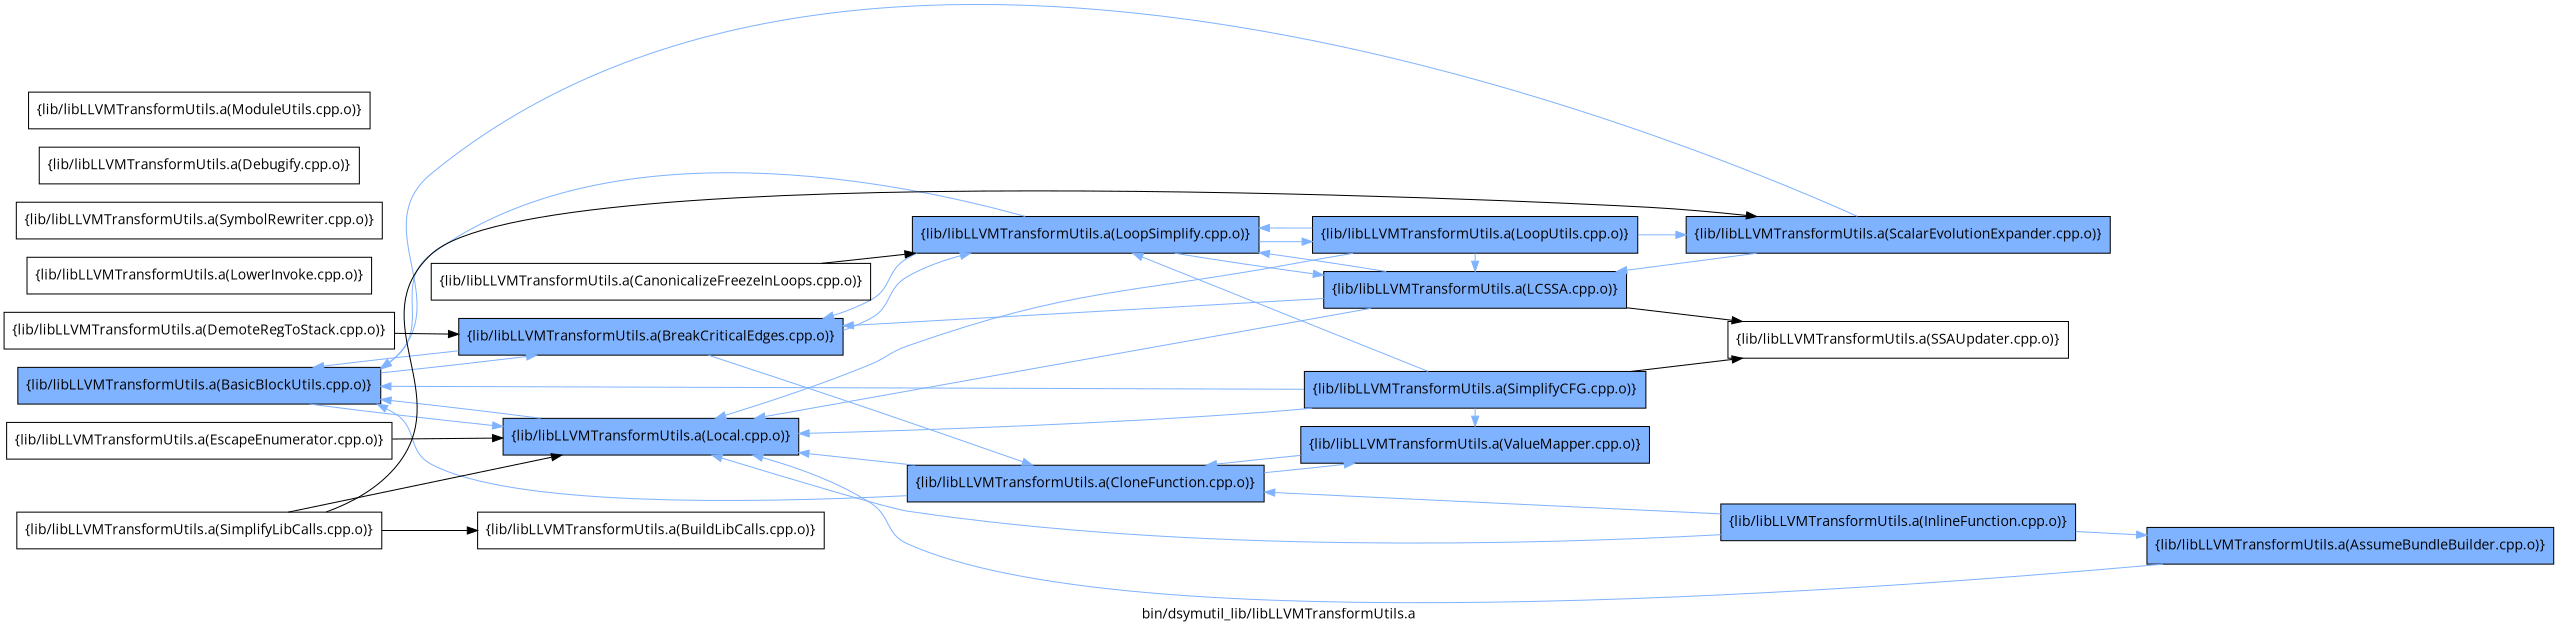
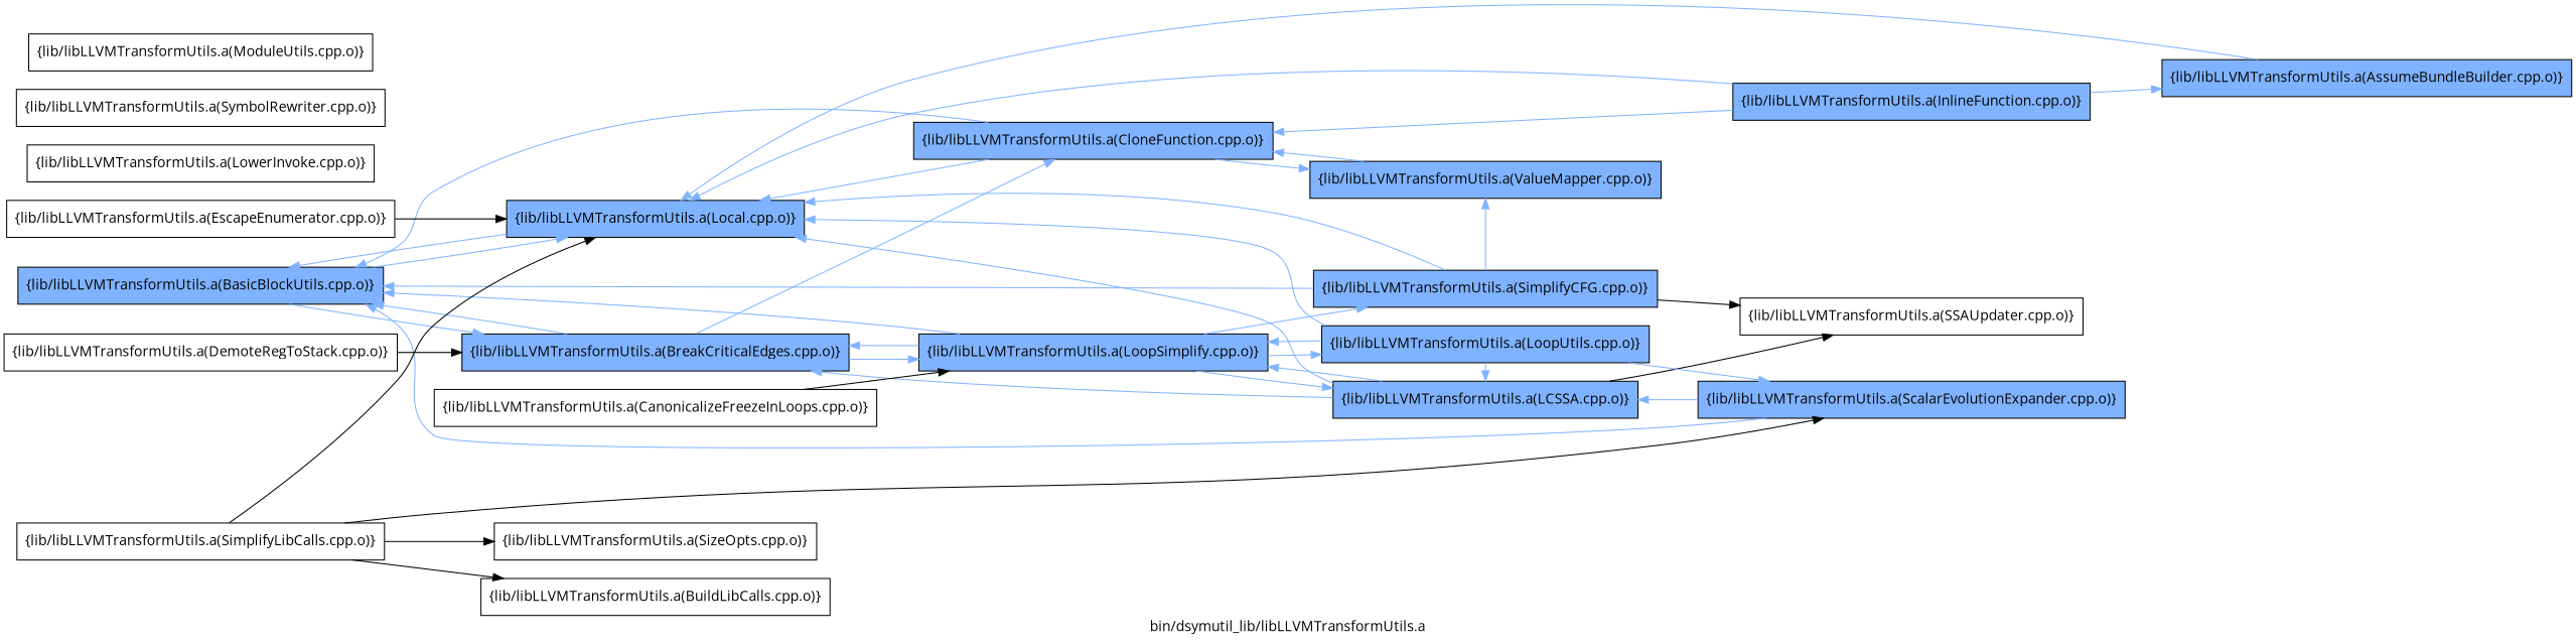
  digraph {
    fontname="Open Sans"
    label="bin/dsymutil_lib/libLLVMTransformUtils.a"
    rankdir=LR
    node [fillcolor="0.600000 0.5 1" fontname="Open Sans" group=1 shape=box style=filled]
    edge [color="0.600000 0.5 1" fontname="Open Sans"]
    n1 [label="{lib/libLLVMTransformUtils.a(BasicBlockUtils.cpp.o)}"]
    n2 [label="{lib/libLLVMTransformUtils.a(BreakCriticalEdges.cpp.o)}"]
    n3 [label="{lib/libLLVMTransformUtils.a(Local.cpp.o)}"]
    n4 [label="{lib/libLLVMTransformUtils.a(CloneFunction.cpp.o)}"]
    n5 [label="{lib/libLLVMTransformUtils.a(LoopSimplify.cpp.o)}"]
    n6 [label="{lib/libLLVMTransformUtils.a(ValueMapper.cpp.o)}"]
    n7 [label="{lib/libLLVMTransformUtils.a(LCSSA.cpp.o)}"]
    n8 [label="{lib/libLLVMTransformUtils.a(LoopUtils.cpp.o)}"]
    n9 [label="{lib/libLLVMTransformUtils.a(SimplifyCFG.cpp.o)}"]
    n10 [group=0 label="{lib/libLLVMTransformUtils.a(SSAUpdater.cpp.o)}" fillcolor="" style=""]
    n11 [label="{lib/libLLVMTransformUtils.a(ScalarEvolutionExpander.cpp.o)}"]
    n12 [label="{lib/libLLVMTransformUtils.a(InlineFunction.cpp.o)}"]
    n13 [label="{lib/libLLVMTransformUtils.a(AssumeBundleBuilder.cpp.o)}"]
+   n14 [group=0 label="{lib/libLLVMTransformUtils.a(SizeOpts.cpp.o)}" fillcolor="" style=""]
    n15 [group=0 label="{lib/libLLVMTransformUtils.a(CanonicalizeFreezeInLoops.cpp.o)}" fillcolor="" style=""]
    n16 [group=0 label="{lib/libLLVMTransformUtils.a(LowerInvoke.cpp.o)}" fillcolor="" style=""]
    n17 [group=0 label="{lib/libLLVMTransformUtils.a(SymbolRewriter.cpp.o)}" fillcolor="" style=""]
    n18 [group=0 label="{lib/libLLVMTransformUtils.a(SimplifyLibCalls.cpp.o)}" fillcolor="" style=""]
    n19 [group=0 label="{lib/libLLVMTransformUtils.a(BuildLibCalls.cpp.o)}" fillcolor="" style=""]
-   n20 [group=0 label="{lib/libLLVMTransformUtils.a(Debugify.cpp.o)}" fillcolor="" style=""]
    n21 [group=0 label="{lib/libLLVMTransformUtils.a(DemoteRegToStack.cpp.o)}" fillcolor="" style=""]
    n22 [group=0 label="{lib/libLLVMTransformUtils.a(EscapeEnumerator.cpp.o)}" fillcolor="" style=""]
    n23 [group=0 label="{lib/libLLVMTransformUtils.a(ModuleUtils.cpp.o)}" fillcolor="" style=""]
    subgraph sub_1 {
      rank=same
      n1
    }
    subgraph sub_2 {
      rank=same
      n2
      n3
    }
    subgraph sub_3 {
      rank=same
      n4
      n5
    }
    subgraph sub_4 {
      rank=same
      n6
      n7
      n8
      n9
    }
    subgraph sub_5 {
      rank=same
      n10
      n11
      n12
    }
    n1 -> n2
    n1 -> n3
    n2 -> n1
    n2 -> n4
    n2 -> n5
    n3 -> n1
    n4 -> n1
    n4 -> n3
    n4 -> n6
    n5 -> n1
    n5 -> n2
    n5 -> n7
    n5 -> n8
-   n9 -> n5
+   n5 -> n9
    n6 -> n4
    n7 -> n2
    n7 -> n3
    n7 -> n5
    n7 -> n10 [color=""]
    n8 -> n3
    n8 -> n5
    n8 -> n7
    n8 -> n11
    n9 -> n1
    n9 -> n3
    n9 -> n6
    n9 -> n10 [color=""]
    n11 -> n1
    n11 -> n7
    n12 -> n3
    n12 -> n4
    n12 -> n13
    n13 -> n3
    n15 -> n5 [color=""]
    n18 -> n3 [color=""]
    n18 -> n11 [color=""]
+   n18 -> n14 [color=""]
    n18 -> n19 [color=""]
    n21 -> n2 [color=""]
    n22 -> n3 [color=""]
  }
